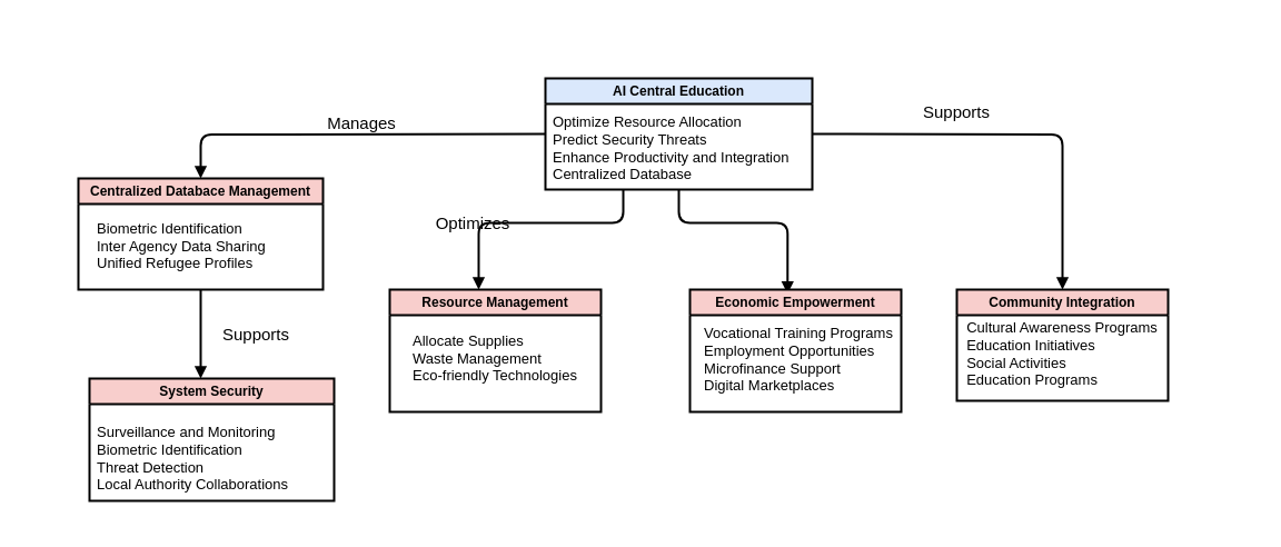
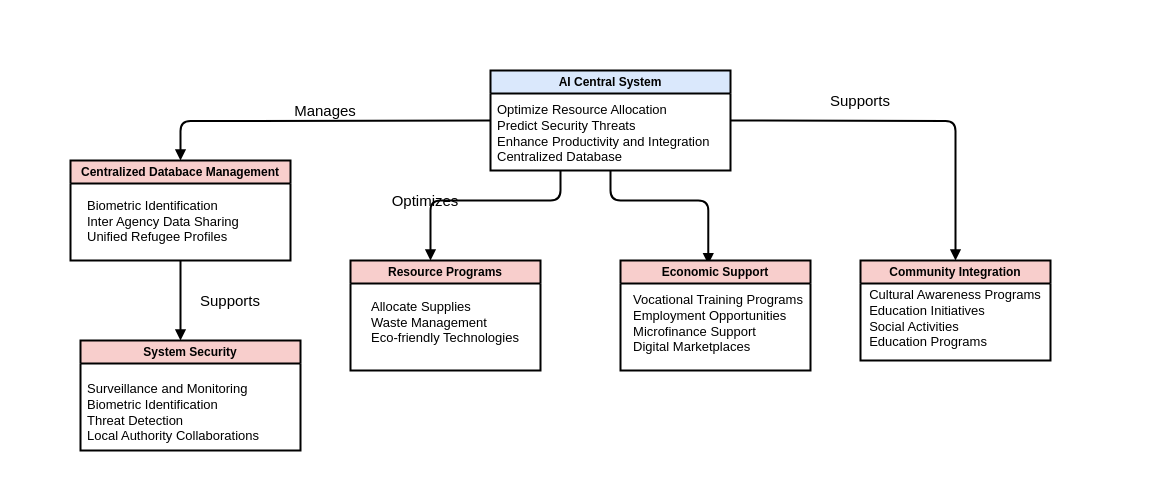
  <mxCell id="0" />
  <mxCell id="1" parent="0" />
  <mxCell id="2" value="" style="rounded=0;whiteSpace=wrap;html=1;strokeColor=none;" parent="1" vertex="1"><mxGeometry x="20" y="20" width="1110" height="450" as="geometry" /></mxCell>
- <mxCell id="3" value="AI Central Education" style="swimlane;whiteSpace=wrap;html=1;fillColor=#dae8fc;strokeColor=#000000;strokeWidth=2;" parent="1" vertex="1"><mxGeometry x="490" y="70" width="240" height="100" as="geometry"><mxRectangle x="270" y="280" width="140" height="30" as="alternateBounds" /></mxGeometry></mxCell>
+ <mxCell id="3" value="AI Central System" style="swimlane;whiteSpace=wrap;html=1;fillColor=#dae8fc;strokeColor=#000000;strokeWidth=2;" parent="1" vertex="1"><mxGeometry x="490" y="70" width="240" height="100" as="geometry"><mxRectangle x="270" y="280" width="140" height="30" as="alternateBounds" /></mxGeometry></mxCell>
  <mxCell id="4" value="&lt;font style=&quot;font-size: 13px;&quot;&gt;Optimize Resource Allocation&lt;br&gt;&lt;/font&gt;&lt;div style=&quot;font-size: 13px;&quot;&gt;&lt;span style=&quot;background-color: initial;&quot;&gt;&lt;font style=&quot;font-size: 13px;&quot;&gt;Predict Security Threats&lt;br&gt;Enhance Productivity and Integration&lt;br&gt;Centralized Database&lt;/font&gt;&lt;/span&gt;&lt;/div&gt;" style="text;html=1;align=left;verticalAlign=middle;whiteSpace=wrap;rounded=0;" parent="3" vertex="1"><mxGeometry x="5" y="25" width="225" height="75" as="geometry" /></mxCell>
  <mxCell id="5" value="" style="endArrow=block;html=1;rounded=1;entryX=0.421;entryY=0;entryDx=0;entryDy=0;entryPerimeter=0;edgeStyle=orthogonalEdgeStyle;strokeWidth=2;endFill=1;" parent="3" target="10" edge="1"><mxGeometry width="50" height="50" relative="1" as="geometry"><mxPoint x="70" y="100" as="sourcePoint" /><mxPoint x="120" y="50" as="targetPoint" /><Array as="points"><mxPoint x="70" y="130" /><mxPoint x="-60" y="130" /></Array></mxGeometry></mxCell>
  <mxCell id="6" value="" style="endArrow=block;html=1;rounded=1;entryX=0.462;entryY=0.035;entryDx=0;entryDy=0;entryPerimeter=0;edgeStyle=orthogonalEdgeStyle;strokeWidth=2;endFill=1;" parent="3" target="12" edge="1"><mxGeometry width="50" height="50" relative="1" as="geometry"><mxPoint x="120" y="100" as="sourcePoint" /><mxPoint x="170" y="50" as="targetPoint" /><Array as="points"><mxPoint x="120" y="130" /><mxPoint x="218" y="130" /></Array></mxGeometry></mxCell>
  <mxCell id="7" value="" style="endArrow=block;html=1;rounded=1;entryX=0.5;entryY=0;entryDx=0;entryDy=0;edgeStyle=orthogonalEdgeStyle;strokeWidth=2;endFill=1;" edge="1" parent="3" target="20"><mxGeometry width="50" height="50" relative="1" as="geometry"><mxPoint y="50" as="sourcePoint" /><mxPoint x="50" as="targetPoint" /></mxGeometry></mxCell>
  <mxCell id="8" value="System Security" style="swimlane;whiteSpace=wrap;html=1;strokeWidth=2;fillColor=#f8cecc;strokeColor=#000000;" parent="1" vertex="1"><mxGeometry x="80" y="340" width="220" height="110" as="geometry"><mxRectangle x="270" y="280" width="140" height="30" as="alternateBounds" /></mxGeometry></mxCell>
  <mxCell id="9" value="&lt;div style=&quot;font-size: 13px;&quot;&gt;&lt;span style=&quot;background-color: initial;&quot;&gt;Surveillance and Monitoring&lt;br&gt;Biometric Identification&lt;br&gt;Threat Detection&lt;/span&gt;&lt;/div&gt;&lt;div style=&quot;font-size: 13px;&quot;&gt;Local Authority Collaborations&lt;span style=&quot;background-color: initial;&quot;&gt;&lt;br&gt;&lt;/span&gt;&lt;/div&gt;" style="text;html=1;align=left;verticalAlign=middle;whiteSpace=wrap;rounded=0;" parent="8" vertex="1"><mxGeometry x="5" y="33" width="205" height="77" as="geometry" /></mxCell>
- <mxCell id="10" value="Resource Management" style="swimlane;whiteSpace=wrap;html=1;strokeWidth=2;fillColor=#f8cecc;strokeColor=#000000;" parent="1" vertex="1"><mxGeometry x="350" y="260" width="190" height="110" as="geometry"><mxRectangle x="270" y="280" width="140" height="30" as="alternateBounds" /></mxGeometry></mxCell>
+ <mxCell id="10" value="Resource Programs" style="swimlane;whiteSpace=wrap;html=1;strokeWidth=2;fillColor=#f8cecc;strokeColor=#000000;" parent="1" vertex="1"><mxGeometry x="350" y="260" width="190" height="110" as="geometry"><mxRectangle x="270" y="280" width="140" height="30" as="alternateBounds" /></mxGeometry></mxCell>
  <mxCell id="11" value="&lt;div style=&quot;text-align: left; font-size: 13px;&quot;&gt;Allocate Supplies&amp;nbsp;&lt;br&gt;Waste Management&lt;/div&gt;&lt;div style=&quot;text-align: left; font-size: 13px;&quot;&gt;Eco-friendly Technologies&lt;/div&gt;" style="text;html=1;align=center;verticalAlign=middle;whiteSpace=wrap;rounded=0;" parent="10" vertex="1"><mxGeometry x="20" y="25" width="150" height="74" as="geometry" /></mxCell>
- <mxCell id="12" value="Economic Empowerment" style="swimlane;whiteSpace=wrap;html=1;strokeWidth=2;fillColor=#f8cecc;strokeColor=#000000;" parent="1" vertex="1"><mxGeometry x="620" y="260" width="190" height="110" as="geometry"><mxRectangle x="270" y="280" width="140" height="30" as="alternateBounds" /></mxGeometry></mxCell>
+ <mxCell id="12" value="Economic Support" style="swimlane;whiteSpace=wrap;html=1;strokeWidth=2;fillColor=#f8cecc;strokeColor=#000000;" parent="1" vertex="1"><mxGeometry x="620" y="260" width="190" height="110" as="geometry"><mxRectangle x="270" y="280" width="140" height="30" as="alternateBounds" /></mxGeometry></mxCell>
  <mxCell id="13" value="&lt;div style=&quot;text-align: left; font-size: 13px;&quot;&gt;Vocational Training Programs&lt;br&gt;Employment Opportunities&lt;br&gt;Microfinance Support&lt;/div&gt;&lt;div style=&quot;text-align: left; font-size: 13px;&quot;&gt;Digital Marketplaces&lt;br&gt;&lt;/div&gt;" style="text;html=1;align=center;verticalAlign=middle;whiteSpace=wrap;rounded=0;" parent="12" vertex="1"><mxGeometry x="8" y="25" width="180" height="75" as="geometry" /></mxCell>
  <mxCell id="14" value="Community Integration" style="swimlane;whiteSpace=wrap;html=1;strokeWidth=2;fillColor=#f8cecc;strokeColor=#000000;" parent="1" vertex="1"><mxGeometry x="860" y="260" width="190" height="100" as="geometry"><mxRectangle x="270" y="280" width="140" height="30" as="alternateBounds" /></mxGeometry></mxCell>
  <mxCell id="15" value="&lt;div style=&quot;text-align: left; font-size: 13px;&quot;&gt;&lt;font style=&quot;font-size: 13px;&quot;&gt;Cultural Awareness Programs&lt;/font&gt;&lt;/div&gt;&lt;div style=&quot;text-align: left; font-size: 13px;&quot;&gt;&lt;font style=&quot;font-size: 13px;&quot;&gt;Education Initiatives&lt;br&gt;Social Activities&lt;/font&gt;&lt;span style=&quot;background-color: initial;&quot;&gt;&amp;nbsp;&lt;br&gt;Education Programs&lt;/span&gt;&lt;/div&gt;" style="text;html=1;align=center;verticalAlign=middle;whiteSpace=wrap;rounded=0;" parent="14" vertex="1"><mxGeometry x="5" y="25" width="180" height="65" as="geometry" /></mxCell>
  <mxCell id="16" value="" style="endArrow=block;html=1;rounded=1;entryX=0.5;entryY=0;entryDx=0;entryDy=0;edgeStyle=orthogonalEdgeStyle;curved=0;strokeWidth=2;endFill=1;" parent="1" target="14" edge="1"><mxGeometry width="50" height="50" relative="1" as="geometry"><mxPoint x="730" y="120" as="sourcePoint" /><mxPoint x="750" y="70" as="targetPoint" /></mxGeometry></mxCell>
  <mxCell id="17" value="&lt;span style=&quot;font-size: 15px;&quot;&gt;Manages&lt;/span&gt;" style="text;html=1;align=center;verticalAlign=middle;whiteSpace=wrap;rounded=0;" parent="1" vertex="1"><mxGeometry x="285" y="90" width="80" height="40" as="geometry" /></mxCell>
  <mxCell id="18" value="&lt;font style=&quot;font-size: 15px;&quot;&gt;Optimizes&lt;/font&gt;" style="text;html=1;align=center;verticalAlign=middle;whiteSpace=wrap;rounded=0;" parent="1" vertex="1"><mxGeometry x="385" y="180" width="80" height="40" as="geometry" /></mxCell>
  <mxCell id="19" value="&lt;font style=&quot;font-size: 15px;&quot;&gt;Supports&lt;/font&gt;" style="text;html=1;align=center;verticalAlign=middle;whiteSpace=wrap;rounded=0;" parent="1" vertex="1"><mxGeometry x="820" y="80" width="80" height="40" as="geometry" /></mxCell>
  <mxCell id="20" value="Centralized Databace Management" style="swimlane;whiteSpace=wrap;html=1;strokeWidth=2;fillColor=#f8cecc;strokeColor=#000000;" vertex="1" parent="1"><mxGeometry x="70" y="160" width="220" height="100" as="geometry"><mxRectangle x="270" y="280" width="140" height="30" as="alternateBounds" /></mxGeometry></mxCell>
  <mxCell id="21" value="&lt;div style=&quot;font-size: 13px;&quot;&gt;&lt;span style=&quot;background-color: initial;&quot;&gt;&lt;br&gt;Biometric Identification&lt;br&gt;Inter Agency Data Sharing&lt;/span&gt;&lt;/div&gt;&lt;div style=&quot;font-size: 13px;&quot;&gt;&lt;span style=&quot;background-color: initial;&quot;&gt;Unified Refugee Profiles&lt;/span&gt;&lt;/div&gt;" style="text;html=1;align=left;verticalAlign=middle;whiteSpace=wrap;rounded=0;" vertex="1" parent="20"><mxGeometry x="15" y="33" width="155" height="40" as="geometry" /></mxCell>
  <mxCell id="22" value="" style="endArrow=block;html=1;rounded=0;exitX=0.5;exitY=1;exitDx=0;exitDy=0;strokeWidth=2;endFill=1;" edge="1" parent="1" source="20"><mxGeometry width="50" height="50" relative="1" as="geometry"><mxPoint x="170" y="270" as="sourcePoint" /><mxPoint x="180" y="340" as="targetPoint" /></mxGeometry></mxCell>
  <mxCell id="23" value="&lt;span style=&quot;font-size: 15px;&quot;&gt;Supports&lt;/span&gt;" style="text;html=1;align=center;verticalAlign=middle;whiteSpace=wrap;rounded=0;" vertex="1" parent="1"><mxGeometry x="190" y="280" width="80" height="40" as="geometry" /></mxCell>
